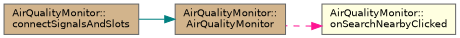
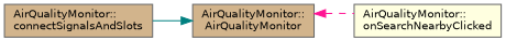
  digraph {
    rankdir=RL
    node [color=grey40 fillcolor=tan fontname=Helvetica fontsize=10 shape=box style=filled]
    edge [dir=back fontname=Helvetica fontsize=10 labelfontname=Helvetica labelfontsize=10]
    n1 [color=gray40 fillcolor=lightyellow fontcolor=black height=0.2 label="AirQualityMonitor::\lonSearchNearbyClicked" width=0.4]
    n2 [height=0.2 label="AirQualityMonitor::\lAirQualityMonitor" width=0.4]
    n3 [height=0.2 label="AirQualityMonitor::\lconnectSignalsAndSlots" width=0.4]
-   n1 -> n2 [color=deeppink style=dashed]
+   n2 -> n1 [color=deeppink style=dashed]
    n2 -> n3 [color=teal style=solid]
  }
